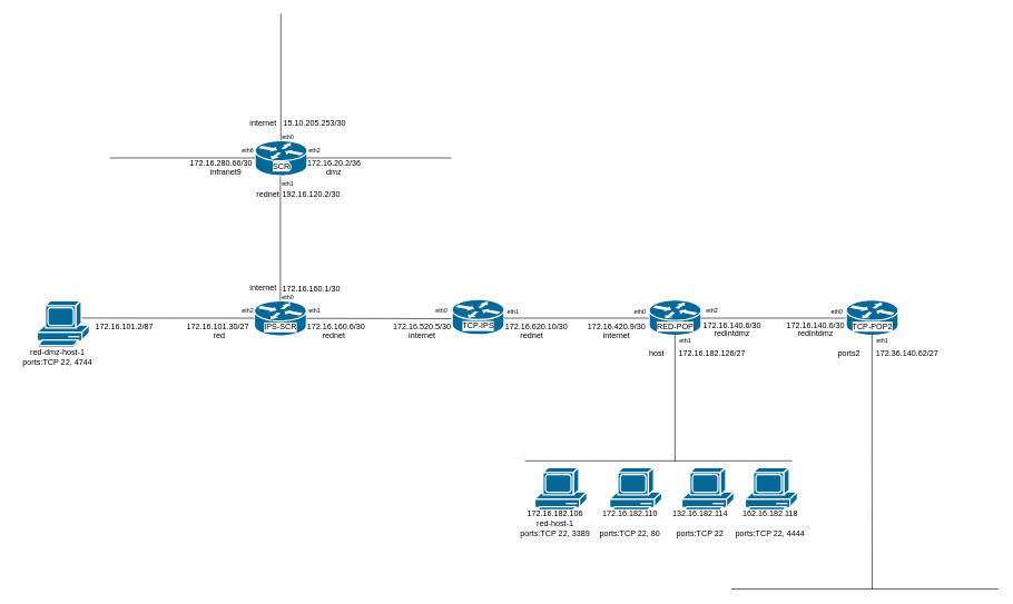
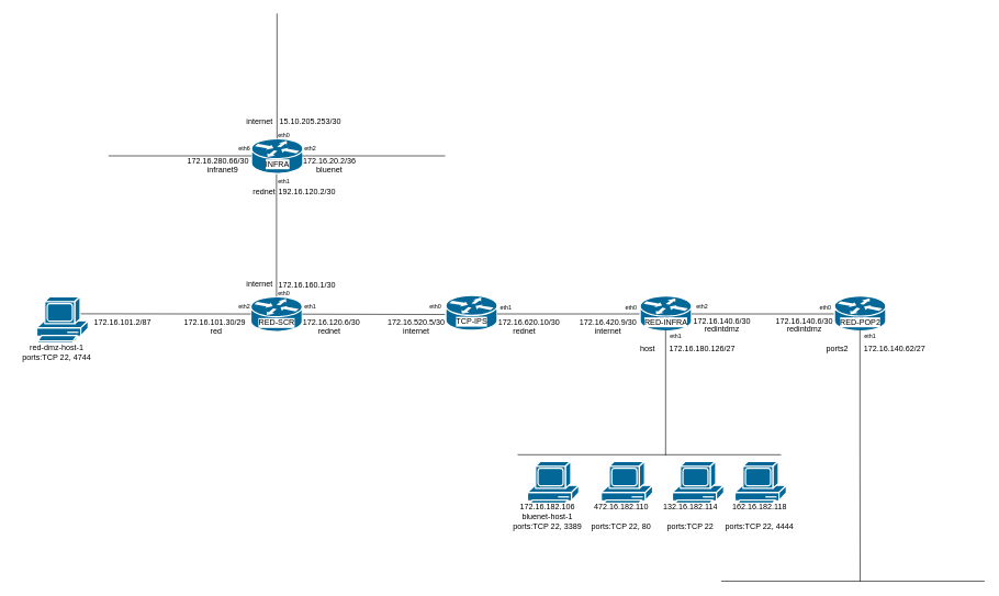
  <mxCell id="0" />
  <mxCell id="1" parent="0" />
  <mxCell id="2" value="" style="shape=mxgraph.cisco.routers.iad_router;sketch=0;html=1;pointerEvents=1;dashed=0;fillColor=#036897;strokeColor=#ffffff;strokeWidth=2;verticalLabelPosition=bottom;verticalAlign=top;align=center;outlineConnect=0;" vertex="1" parent="1"><mxGeometry x="380" y="450" width="78" height="53" as="geometry" /></mxCell>
  <mxCell id="3" value="" style="endArrow=none;html=1;rounded=0;entryX=0.5;entryY=0;entryDx=0;entryDy=0;entryPerimeter=0;" edge="1" parent="1" target="2"><mxGeometry width="50" height="50" relative="1" as="geometry"><mxPoint x="419" y="260" as="sourcePoint" /><mxPoint x="385" y="440" as="targetPoint" /><Array as="points"><mxPoint x="419" y="400" /><mxPoint x="419" y="420" /></Array></mxGeometry></mxCell>
  <mxCell id="4" value="" style="endArrow=none;html=1;rounded=0;exitX=1;exitY=0.5;exitDx=0;exitDy=0;exitPerimeter=0;" edge="1" parent="1" source="2"><mxGeometry width="50" height="50" relative="1" as="geometry"><mxPoint x="429" y="390" as="sourcePoint" /><mxPoint x="675" y="477" as="targetPoint" /></mxGeometry></mxCell>
  <mxCell id="5" value="&lt;font style=&quot;font-size: 9px;&quot;&gt;eth0&lt;/font&gt;" style="text;html=1;align=center;verticalAlign=middle;resizable=0;points=[];autosize=1;strokeColor=none;fillColor=none;" vertex="1" parent="1"><mxGeometry x="410" y="430" width="40" height="30" as="geometry" /></mxCell>
  <mxCell id="6" value="&lt;font style=&quot;font-size: 9px;&quot;&gt;eth1&lt;/font&gt;" style="text;html=1;align=center;verticalAlign=middle;resizable=0;points=[];autosize=1;strokeColor=none;fillColor=none;" vertex="1" parent="1"><mxGeometry x="450" y="450" width="40" height="30" as="geometry" /></mxCell>
  <mxCell id="7" value="" style="endArrow=none;html=1;rounded=0;" edge="1" parent="1"><mxGeometry width="50" height="50" relative="1" as="geometry"><mxPoint x="115" y="476" as="sourcePoint" /><mxPoint x="380" y="476.26" as="targetPoint" /></mxGeometry></mxCell>
  <mxCell id="8" value="&lt;font style=&quot;font-size: 9px;&quot;&gt;eth2&lt;/font&gt;" style="text;html=1;align=center;verticalAlign=middle;resizable=0;points=[];autosize=1;strokeColor=none;fillColor=none;" vertex="1" parent="1"><mxGeometry x="350" y="450" width="40" height="30" as="geometry" /></mxCell>
- <mxCell id="9" value="IPS-SCR" style="text;html=1;align=center;verticalAlign=middle;resizable=0;points=[];autosize=1;strokeColor=none;fillColor=none;labelBackgroundColor=default;" vertex="1" parent="1"><mxGeometry x="379" y="475" width="80" height="30" as="geometry" /></mxCell>
+ <mxCell id="9" value="RED-SCR" style="text;html=1;align=center;verticalAlign=middle;resizable=0;points=[];autosize=1;strokeColor=none;fillColor=none;labelBackgroundColor=default;" vertex="1" parent="1"><mxGeometry x="379" y="475" width="80" height="30" as="geometry" /></mxCell>
  <mxCell id="10" value="172.16.160.1/30" style="text;html=1;align=center;verticalAlign=middle;resizable=0;points=[];autosize=1;strokeColor=none;fillColor=none;" vertex="1" parent="1"><mxGeometry x="410" y="417" width="110" height="30" as="geometry" /></mxCell>
- <mxCell id="11" value="172.16.160.6/30" style="text;html=1;align=center;verticalAlign=middle;resizable=0;points=[];autosize=1;strokeColor=none;fillColor=none;" vertex="1" parent="1"><mxGeometry x="447" y="475" width="110" height="30" as="geometry" /></mxCell>
- <mxCell id="12" value="172.16.101.30/27" style="text;html=1;align=center;verticalAlign=middle;resizable=0;points=[];autosize=1;strokeColor=none;fillColor=none;" vertex="1" parent="1"><mxGeometry x="265" y="475" width="120" height="30" as="geometry" /></mxCell>
+ <mxCell id="11" value="172.16.120.6/30" style="text;html=1;align=center;verticalAlign=middle;resizable=0;points=[];autosize=1;strokeColor=none;fillColor=none;" vertex="1" parent="1"><mxGeometry x="447" y="475" width="110" height="30" as="geometry" /></mxCell>
+ <mxCell id="12" value="172.16.101.30/29" style="text;html=1;align=center;verticalAlign=middle;resizable=0;points=[];autosize=1;strokeColor=none;fillColor=none;" vertex="1" parent="1"><mxGeometry x="265" y="475" width="120" height="30" as="geometry" /></mxCell>
  <mxCell id="13" value="" style="shape=mxgraph.cisco.routers.iad_router;sketch=0;html=1;pointerEvents=1;dashed=0;fillColor=#036897;strokeColor=#ffffff;strokeWidth=2;verticalLabelPosition=bottom;verticalAlign=top;align=center;outlineConnect=0;" vertex="1" parent="1"><mxGeometry x="381" y="210" width="78" height="53" as="geometry" /></mxCell>
  <mxCell id="14" value="192.16.120.2/30" style="text;html=1;align=center;verticalAlign=middle;resizable=0;points=[];autosize=1;strokeColor=none;fillColor=none;" vertex="1" parent="1"><mxGeometry x="410" y="276" width="110" height="30" as="geometry" /></mxCell>
  <mxCell id="15" value="&lt;font style=&quot;font-size: 9px;&quot;&gt;eth1&lt;/font&gt;" style="text;html=1;align=center;verticalAlign=middle;resizable=0;points=[];autosize=1;strokeColor=none;fillColor=none;" vertex="1" parent="1"><mxGeometry x="410" y="260" width="40" height="30" as="geometry" /></mxCell>
  <mxCell id="16" value="" style="endArrow=none;html=1;rounded=0;entryX=0.5;entryY=0;entryDx=0;entryDy=0;entryPerimeter=0;" edge="1" parent="1"><mxGeometry width="50" height="50" relative="1" as="geometry"><mxPoint x="419.71" y="20" as="sourcePoint" /><mxPoint x="419.71" y="210" as="targetPoint" /><Array as="points"><mxPoint x="419.71" y="160" /><mxPoint x="419.71" y="180" /></Array></mxGeometry></mxCell>
  <mxCell id="17" value="&lt;font style=&quot;font-size: 9px;&quot;&gt;eth0&lt;/font&gt;" style="text;html=1;align=center;verticalAlign=middle;resizable=0;points=[];autosize=1;strokeColor=none;fillColor=none;" vertex="1" parent="1"><mxGeometry x="410" y="190" width="40" height="30" as="geometry" /></mxCell>
  <mxCell id="18" value="red" style="text;html=1;align=center;verticalAlign=middle;resizable=0;points=[];autosize=1;strokeColor=none;fillColor=none;" vertex="1" parent="1"><mxGeometry x="302" y="487" width="50" height="30" as="geometry" /></mxCell>
  <mxCell id="19" value="rednet" style="text;html=1;align=center;verticalAlign=middle;resizable=0;points=[];autosize=1;strokeColor=none;fillColor=none;" vertex="1" parent="1"><mxGeometry x="469" y="487" width="60" height="30" as="geometry" /></mxCell>
  <mxCell id="20" value="internet" style="text;html=1;align=center;verticalAlign=middle;resizable=0;points=[];autosize=1;strokeColor=none;fillColor=none;" vertex="1" parent="1"><mxGeometry x="363" y="416" width="60" height="30" as="geometry" /></mxCell>
  <mxCell id="21" value="rednet" style="text;html=1;align=center;verticalAlign=middle;resizable=0;points=[];autosize=1;strokeColor=none;fillColor=none;" vertex="1" parent="1"><mxGeometry x="370" y="276" width="60" height="30" as="geometry" /></mxCell>
  <mxCell id="22" value="&lt;font style=&quot;font-size: 9px;&quot;&gt;eth2&lt;/font&gt;" style="text;html=1;align=center;verticalAlign=middle;resizable=0;points=[];autosize=1;strokeColor=none;fillColor=none;" vertex="1" parent="1"><mxGeometry x="450" y="210" width="40" height="30" as="geometry" /></mxCell>
  <mxCell id="23" value="&lt;font style=&quot;font-size: 9px;&quot;&gt;eth6&lt;/font&gt;" style="text;html=1;align=center;verticalAlign=middle;resizable=0;points=[];autosize=1;strokeColor=none;fillColor=none;" vertex="1" parent="1"><mxGeometry x="350" y="210" width="40" height="30" as="geometry" /></mxCell>
  <mxCell id="24" value="" style="endArrow=none;html=1;rounded=0;exitX=1;exitY=0.5;exitDx=0;exitDy=0;exitPerimeter=0;" edge="1" parent="1"><mxGeometry width="50" height="50" relative="1" as="geometry"><mxPoint x="458" y="236.21" as="sourcePoint" /><mxPoint x="675" y="236.21" as="targetPoint" /></mxGeometry></mxCell>
  <mxCell id="25" value="" style="endArrow=none;html=1;rounded=0;exitX=1;exitY=0.5;exitDx=0;exitDy=0;exitPerimeter=0;" edge="1" parent="1"><mxGeometry width="50" height="50" relative="1" as="geometry"><mxPoint x="164" y="236.21" as="sourcePoint" /><mxPoint x="381" y="236.21" as="targetPoint" /></mxGeometry></mxCell>
  <mxCell id="26" value="172.16.20.2/36" style="text;html=1;align=center;verticalAlign=middle;resizable=0;points=[];autosize=1;strokeColor=none;fillColor=none;" vertex="1" parent="1"><mxGeometry x="449" y="230" width="100" height="30" as="geometry" /></mxCell>
  <mxCell id="27" value="15.10.205.253/30" style="text;html=1;align=center;verticalAlign=middle;resizable=0;points=[];autosize=1;strokeColor=none;fillColor=none;" vertex="1" parent="1"><mxGeometry x="410" y="170" width="120" height="30" as="geometry" /></mxCell>
  <mxCell id="28" value="172.16.280.66/30" style="text;html=1;align=center;verticalAlign=middle;resizable=0;points=[];autosize=1;strokeColor=none;fillColor=none;" vertex="1" parent="1"><mxGeometry x="270" y="230" width="120" height="30" as="geometry" /></mxCell>
- <mxCell id="29" value="SCR" style="text;html=1;align=center;verticalAlign=middle;resizable=0;points=[];autosize=1;strokeColor=none;fillColor=none;labelBackgroundColor=default;" vertex="1" parent="1"><mxGeometry x="390" y="234" width="60" height="30" as="geometry" /></mxCell>
+ <mxCell id="29" value="INFRA" style="text;html=1;align=center;verticalAlign=middle;resizable=0;points=[];autosize=1;strokeColor=none;fillColor=none;labelBackgroundColor=default;" vertex="1" parent="1"><mxGeometry x="390" y="234" width="60" height="30" as="geometry" /></mxCell>
  <mxCell id="30" value="internet" style="text;html=1;align=center;verticalAlign=middle;resizable=0;points=[];autosize=1;strokeColor=none;fillColor=none;" vertex="1" parent="1"><mxGeometry x="363" y="170" width="60" height="30" as="geometry" /></mxCell>
- <mxCell id="31" value="dmz" style="text;html=1;align=center;verticalAlign=middle;resizable=0;points=[];autosize=1;strokeColor=none;fillColor=none;" vertex="1" parent="1"><mxGeometry x="469" y="242" width="60" height="30" as="geometry" /></mxCell>
+ <mxCell id="31" value="bluenet" style="text;html=1;align=center;verticalAlign=middle;resizable=0;points=[];autosize=1;strokeColor=none;fillColor=none;" vertex="1" parent="1"><mxGeometry x="469" y="242" width="60" height="30" as="geometry" /></mxCell>
  <mxCell id="32" value="infranet9" style="text;html=1;align=center;verticalAlign=middle;resizable=0;points=[];autosize=1;strokeColor=none;fillColor=none;" vertex="1" parent="1"><mxGeometry x="302" y="242" width="70" height="30" as="geometry" /></mxCell>
  <mxCell id="33" value="" style="shape=mxgraph.cisco.computers_and_peripherals.pc;sketch=0;html=1;pointerEvents=1;dashed=0;fillColor=#036897;strokeColor=#ffffff;strokeWidth=2;verticalLabelPosition=bottom;verticalAlign=top;align=center;outlineConnect=0;" vertex="1" parent="1"><mxGeometry x="55" y="450" width="78" height="70" as="geometry" /></mxCell>
  <mxCell id="34" value="172.16.101.2/87" style="text;html=1;align=center;verticalAlign=middle;resizable=0;points=[];autosize=1;strokeColor=none;fillColor=none;" vertex="1" parent="1"><mxGeometry x="130" y="475" width="110" height="30" as="geometry" /></mxCell>
  <mxCell id="35" value="&lt;div&gt;red-dmz-host-1&lt;/div&gt;&lt;div&gt;ports:TCP 22, 4744&lt;br&gt;&lt;/div&gt;" style="text;html=1;align=center;verticalAlign=middle;resizable=0;points=[];autosize=1;strokeColor=none;fillColor=none;labelBackgroundColor=default;" vertex="1" parent="1"><mxGeometry x="20" y="515" width="130" height="40" as="geometry" /></mxCell>
  <mxCell id="36" value="" style="shape=mxgraph.cisco.routers.iad_router;sketch=0;html=1;pointerEvents=1;dashed=0;fillColor=#036897;strokeColor=#ffffff;strokeWidth=2;verticalLabelPosition=bottom;verticalAlign=top;align=center;outlineConnect=0;" vertex="1" parent="1"><mxGeometry x="676" y="448" width="78" height="53" as="geometry" /></mxCell>
  <mxCell id="37" value="TCP-IPS" style="text;html=1;align=center;verticalAlign=middle;resizable=0;points=[];autosize=1;strokeColor=none;fillColor=none;labelBackgroundColor=default;" vertex="1" parent="1"><mxGeometry x="680" y="473" width="70" height="30" as="geometry" /></mxCell>
  <mxCell id="38" value="&lt;font style=&quot;font-size: 9px;&quot;&gt;eth0&lt;/font&gt;" style="text;html=1;align=center;verticalAlign=middle;resizable=0;points=[];autosize=1;strokeColor=none;fillColor=none;" vertex="1" parent="1"><mxGeometry x="640" y="450" width="40" height="30" as="geometry" /></mxCell>
  <mxCell id="39" value="172.16.520.5/30" style="text;html=1;align=center;verticalAlign=middle;resizable=0;points=[];autosize=1;strokeColor=none;fillColor=none;" vertex="1" parent="1"><mxGeometry x="576" y="475" width="110" height="30" as="geometry" /></mxCell>
  <mxCell id="40" value="" style="endArrow=none;html=1;rounded=0;exitX=1;exitY=0.5;exitDx=0;exitDy=0;exitPerimeter=0;" edge="1" parent="1"><mxGeometry width="50" height="50" relative="1" as="geometry"><mxPoint x="754" y="476.21" as="sourcePoint" /><mxPoint x="971" y="476.21" as="targetPoint" /></mxGeometry></mxCell>
  <mxCell id="41" value="internet" style="text;html=1;align=center;verticalAlign=middle;resizable=0;points=[];autosize=1;strokeColor=none;fillColor=none;" vertex="1" parent="1"><mxGeometry x="601" y="487" width="60" height="30" as="geometry" /></mxCell>
  <mxCell id="42" value="&lt;font style=&quot;font-size: 9px;&quot;&gt;eth1&lt;/font&gt;" style="text;html=1;align=center;verticalAlign=middle;resizable=0;points=[];autosize=1;strokeColor=none;fillColor=none;" vertex="1" parent="1"><mxGeometry x="747" y="451" width="40" height="30" as="geometry" /></mxCell>
  <mxCell id="43" value="172.16.620.10/30" style="text;html=1;align=center;verticalAlign=middle;resizable=0;points=[];autosize=1;strokeColor=none;fillColor=none;" vertex="1" parent="1"><mxGeometry x="742" y="475" width="120" height="30" as="geometry" /></mxCell>
  <mxCell id="44" value="rednet" style="text;html=1;align=center;verticalAlign=middle;resizable=0;points=[];autosize=1;strokeColor=none;fillColor=none;" vertex="1" parent="1"><mxGeometry x="765" y="487" width="60" height="30" as="geometry" /></mxCell>
  <mxCell id="45" value="" style="shape=mxgraph.cisco.routers.iad_router;sketch=0;html=1;pointerEvents=1;dashed=0;fillColor=#036897;strokeColor=#ffffff;strokeWidth=2;verticalLabelPosition=bottom;verticalAlign=top;align=center;outlineConnect=0;" vertex="1" parent="1"><mxGeometry x="971" y="449" width="78" height="53" as="geometry" /></mxCell>
- <mxCell id="46" value="RED-POP" style="text;html=1;align=center;verticalAlign=middle;resizable=0;points=[];autosize=1;strokeColor=none;fillColor=none;labelBackgroundColor=default;" vertex="1" parent="1"><mxGeometry x="970" y="474" width="80" height="30" as="geometry" /></mxCell>
+ <mxCell id="46" value="RED-INFRA" style="text;html=1;align=center;verticalAlign=middle;resizable=0;points=[];autosize=1;strokeColor=none;fillColor=none;labelBackgroundColor=default;" vertex="1" parent="1"><mxGeometry x="970" y="474" width="80" height="30" as="geometry" /></mxCell>
  <mxCell id="47" value="172.16.420.9/30" style="text;html=1;align=center;verticalAlign=middle;resizable=0;points=[];autosize=1;strokeColor=none;fillColor=none;" vertex="1" parent="1"><mxGeometry x="867" y="475" width="110" height="30" as="geometry" /></mxCell>
  <mxCell id="48" value="&lt;font style=&quot;font-size: 9px;&quot;&gt;eth0&lt;/font&gt;" style="text;html=1;align=center;verticalAlign=middle;resizable=0;points=[];autosize=1;strokeColor=none;fillColor=none;" vertex="1" parent="1"><mxGeometry x="937" y="451" width="40" height="30" as="geometry" /></mxCell>
  <mxCell id="49" value="internet" style="text;html=1;align=center;verticalAlign=middle;resizable=0;points=[];autosize=1;strokeColor=none;fillColor=none;" vertex="1" parent="1"><mxGeometry x="892" y="487" width="60" height="30" as="geometry" /></mxCell>
  <mxCell id="50" value="" style="endArrow=none;html=1;rounded=0;exitX=1;exitY=0.5;exitDx=0;exitDy=0;exitPerimeter=0;" edge="1" parent="1"><mxGeometry width="50" height="50" relative="1" as="geometry"><mxPoint x="1049" y="476.21" as="sourcePoint" /><mxPoint x="1266" y="476.21" as="targetPoint" /></mxGeometry></mxCell>
  <mxCell id="51" value="" style="endArrow=none;html=1;rounded=0;entryX=0.5;entryY=0;entryDx=0;entryDy=0;entryPerimeter=0;" edge="1" parent="1"><mxGeometry width="50" height="50" relative="1" as="geometry"><mxPoint x="1009.71" y="501" as="sourcePoint" /><mxPoint x="1009.71" y="691" as="targetPoint" /><Array as="points"><mxPoint x="1009.71" y="641" /><mxPoint x="1009.71" y="661" /></Array></mxGeometry></mxCell>
- <mxCell id="52" value="172.16.182.126/27" style="text;html=1;align=center;verticalAlign=middle;resizable=0;points=[];autosize=1;strokeColor=none;fillColor=none;" vertex="1" parent="1"><mxGeometry x="1005" y="515" width="120" height="30" as="geometry" /></mxCell>
+ <mxCell id="52" value="172.16.180.126/27" style="text;html=1;align=center;verticalAlign=middle;resizable=0;points=[];autosize=1;strokeColor=none;fillColor=none;" vertex="1" parent="1"><mxGeometry x="1005" y="515" width="120" height="30" as="geometry" /></mxCell>
  <mxCell id="53" value="host" style="text;html=1;align=center;verticalAlign=middle;resizable=0;points=[];autosize=1;strokeColor=none;fillColor=none;" vertex="1" parent="1"><mxGeometry x="947" y="515" width="70" height="30" as="geometry" /></mxCell>
  <mxCell id="54" value="&lt;font style=&quot;font-size: 9px;&quot;&gt;eth1&lt;/font&gt;" style="text;html=1;align=center;verticalAlign=middle;resizable=0;points=[];autosize=1;strokeColor=none;fillColor=none;" vertex="1" parent="1"><mxGeometry x="1005" y="495" width="40" height="30" as="geometry" /></mxCell>
  <mxCell id="55" value="&lt;font style=&quot;font-size: 9px;&quot;&gt;eth2&lt;/font&gt;" style="text;html=1;align=center;verticalAlign=middle;resizable=0;points=[];autosize=1;strokeColor=none;fillColor=none;" vertex="1" parent="1"><mxGeometry x="1045" y="450" width="40" height="30" as="geometry" /></mxCell>
  <mxCell id="56" value="172.16.140.6/30" style="text;html=1;align=center;verticalAlign=middle;resizable=0;points=[];autosize=1;strokeColor=none;fillColor=none;" vertex="1" parent="1"><mxGeometry x="1040" y="473" width="110" height="30" as="geometry" /></mxCell>
  <mxCell id="57" value="redintdmz" style="text;html=1;align=center;verticalAlign=middle;resizable=0;points=[];autosize=1;strokeColor=none;fillColor=none;" vertex="1" parent="1"><mxGeometry x="1055" y="485" width="80" height="30" as="geometry" /></mxCell>
  <mxCell id="58" value="" style="shape=mxgraph.cisco.routers.iad_router;sketch=0;html=1;pointerEvents=1;dashed=0;fillColor=#036897;strokeColor=#ffffff;strokeWidth=2;verticalLabelPosition=bottom;verticalAlign=top;align=center;outlineConnect=0;" vertex="1" parent="1"><mxGeometry x="1266" y="449" width="78" height="53" as="geometry" /></mxCell>
- <mxCell id="59" value="TCP-POP2" style="text;html=1;align=center;verticalAlign=middle;resizable=0;points=[];autosize=1;strokeColor=none;fillColor=none;labelBackgroundColor=default;" vertex="1" parent="1"><mxGeometry x="1265" y="474" width="80" height="30" as="geometry" /></mxCell>
+ <mxCell id="59" value="RED-POP2" style="text;html=1;align=center;verticalAlign=middle;resizable=0;points=[];autosize=1;strokeColor=none;fillColor=none;labelBackgroundColor=default;" vertex="1" parent="1"><mxGeometry x="1265" y="474" width="80" height="30" as="geometry" /></mxCell>
  <mxCell id="60" value="172.16.140.6/30" style="text;html=1;align=center;verticalAlign=middle;resizable=0;points=[];autosize=1;strokeColor=none;fillColor=none;" vertex="1" parent="1"><mxGeometry x="1165" y="473" width="110" height="30" as="geometry" /></mxCell>
  <mxCell id="61" value="redintdmz" style="text;html=1;align=center;verticalAlign=middle;resizable=0;points=[];autosize=1;strokeColor=none;fillColor=none;" vertex="1" parent="1"><mxGeometry x="1180" y="485" width="80" height="30" as="geometry" /></mxCell>
  <mxCell id="62" value="&lt;font style=&quot;font-size: 9px;&quot;&gt;eth0&lt;/font&gt;" style="text;html=1;align=center;verticalAlign=middle;resizable=0;points=[];autosize=1;strokeColor=none;fillColor=none;" vertex="1" parent="1"><mxGeometry x="1232" y="451" width="40" height="30" as="geometry" /></mxCell>
  <mxCell id="63" value="" style="endArrow=none;html=1;rounded=0;" edge="1" parent="1"><mxGeometry width="50" height="50" relative="1" as="geometry"><mxPoint x="1304.71" y="501" as="sourcePoint" /><mxPoint x="1305" y="882.4" as="targetPoint" /><Array as="points"><mxPoint x="1304.71" y="641" /><mxPoint x="1304.71" y="661" /></Array></mxGeometry></mxCell>
- <mxCell id="64" value="172.36.140.62/27" style="text;html=1;align=center;verticalAlign=middle;resizable=0;points=[];autosize=1;strokeColor=none;fillColor=none;" vertex="1" parent="1"><mxGeometry x="1297" y="515" width="120" height="30" as="geometry" /></mxCell>
+ <mxCell id="64" value="172.16.140.62/27" style="text;html=1;align=center;verticalAlign=middle;resizable=0;points=[];autosize=1;strokeColor=none;fillColor=none;" vertex="1" parent="1"><mxGeometry x="1297" y="515" width="120" height="30" as="geometry" /></mxCell>
  <mxCell id="65" value="ports2" style="text;html=1;align=center;verticalAlign=middle;resizable=0;points=[];autosize=1;strokeColor=none;fillColor=none;" vertex="1" parent="1"><mxGeometry x="1230" y="515" width="80" height="30" as="geometry" /></mxCell>
  <mxCell id="66" value="&lt;font style=&quot;font-size: 9px;&quot;&gt;eth1&lt;/font&gt;" style="text;html=1;align=center;verticalAlign=middle;resizable=0;points=[];autosize=1;strokeColor=none;fillColor=none;" vertex="1" parent="1"><mxGeometry x="1300" y="495" width="40" height="30" as="geometry" /></mxCell>
  <mxCell id="67" value="" style="endArrow=none;html=1;rounded=0;" edge="1" parent="1"><mxGeometry width="50" height="50" relative="1" as="geometry"><mxPoint x="785" y="690" as="sourcePoint" /><mxPoint x="1185" y="690" as="targetPoint" /></mxGeometry></mxCell>
  <mxCell id="68" value="" style="shape=mxgraph.cisco.computers_and_peripherals.pc;sketch=0;html=1;pointerEvents=1;dashed=0;fillColor=#036897;strokeColor=#ffffff;strokeWidth=2;verticalLabelPosition=bottom;verticalAlign=top;align=center;outlineConnect=0;" vertex="1" parent="1"><mxGeometry x="800" y="700" width="78" height="70" as="geometry" /></mxCell>
- <mxCell id="69" value="&lt;div&gt;172.16.182.106&lt;br&gt;&lt;/div&gt;&lt;div&gt;red-host-1&lt;br&gt;&lt;/div&gt;&lt;div&gt;ports:TCP 22, 3389&lt;br&gt;&lt;/div&gt;" style="text;html=1;align=center;verticalAlign=middle;resizable=0;points=[];autosize=1;strokeColor=none;fillColor=none;labelBackgroundColor=default;" vertex="1" parent="1"><mxGeometry x="765" y="754" width="130" height="60" as="geometry" /></mxCell>
+ <mxCell id="69" value="&lt;div&gt;172.16.182.106&lt;br&gt;&lt;/div&gt;&lt;div&gt;bluenet-host-1&lt;br&gt;&lt;/div&gt;&lt;div&gt;ports:TCP 22, 3389&lt;br&gt;&lt;/div&gt;" style="text;html=1;align=center;verticalAlign=middle;resizable=0;points=[];autosize=1;strokeColor=none;fillColor=none;labelBackgroundColor=default;" vertex="1" parent="1"><mxGeometry x="765" y="754" width="130" height="60" as="geometry" /></mxCell>
  <mxCell id="70" value="" style="shape=mxgraph.cisco.computers_and_peripherals.pc;sketch=0;html=1;pointerEvents=1;dashed=0;fillColor=#036897;strokeColor=#ffffff;strokeWidth=2;verticalLabelPosition=bottom;verticalAlign=top;align=center;outlineConnect=0;" vertex="1" parent="1"><mxGeometry x="912" y="700" width="78" height="70" as="geometry" /></mxCell>
- <mxCell id="71" value="&lt;div&gt;172.16.182.110&lt;br&gt;&lt;/div&gt;&lt;div&gt;&lt;br&gt;&lt;/div&gt;&lt;div&gt;ports:TCP 22, 80&lt;br&gt;&lt;/div&gt;" style="text;html=1;align=center;verticalAlign=middle;resizable=0;points=[];autosize=1;strokeColor=none;fillColor=none;labelBackgroundColor=default;" vertex="1" parent="1"><mxGeometry x="887" y="754" width="110" height="60" as="geometry" /></mxCell>
+ <mxCell id="71" value="&lt;div&gt;472.16.182.110&lt;br&gt;&lt;/div&gt;&lt;div&gt;&lt;br&gt;&lt;/div&gt;&lt;div&gt;ports:TCP 22, 80&lt;br&gt;&lt;/div&gt;" style="text;html=1;align=center;verticalAlign=middle;resizable=0;points=[];autosize=1;strokeColor=none;fillColor=none;labelBackgroundColor=default;" vertex="1" parent="1"><mxGeometry x="887" y="754" width="110" height="60" as="geometry" /></mxCell>
  <mxCell id="72" value="" style="shape=mxgraph.cisco.computers_and_peripherals.pc;sketch=0;html=1;pointerEvents=1;dashed=0;fillColor=#036897;strokeColor=#ffffff;strokeWidth=2;verticalLabelPosition=bottom;verticalAlign=top;align=center;outlineConnect=0;" vertex="1" parent="1"><mxGeometry x="1020" y="700" width="78" height="70" as="geometry" /></mxCell>
  <mxCell id="73" value="" style="shape=mxgraph.cisco.computers_and_peripherals.pc;sketch=0;html=1;pointerEvents=1;dashed=0;fillColor=#036897;strokeColor=#ffffff;strokeWidth=2;verticalLabelPosition=bottom;verticalAlign=top;align=center;outlineConnect=0;" vertex="1" parent="1"><mxGeometry x="1115" y="700" width="78" height="70" as="geometry" /></mxCell>
  <mxCell id="74" value="&lt;div&gt;162.16.182.118&lt;br&gt;&lt;/div&gt;&lt;div&gt;&lt;br&gt;&lt;/div&gt;&lt;div&gt;ports:TCP 22, 4444&lt;br&gt;&lt;/div&gt;" style="text;html=1;align=center;verticalAlign=middle;resizable=0;points=[];autosize=1;strokeColor=none;fillColor=none;labelBackgroundColor=default;" vertex="1" parent="1"><mxGeometry x="1087" y="754" width="130" height="60" as="geometry" /></mxCell>
  <mxCell id="75" value="&lt;div&gt;132.16.182.114&lt;br&gt;&lt;/div&gt;&lt;div&gt;&lt;br&gt;&lt;/div&gt;&lt;div&gt;ports:TCP 22&lt;br&gt;&lt;/div&gt;" style="text;html=1;align=center;verticalAlign=middle;resizable=0;points=[];autosize=1;strokeColor=none;fillColor=none;labelBackgroundColor=default;" vertex="1" parent="1"><mxGeometry x="992" y="754" width="110" height="60" as="geometry" /></mxCell>
  <mxCell id="76" value="" style="endArrow=none;html=1;rounded=0;" edge="1" parent="1"><mxGeometry width="50" height="50" relative="1" as="geometry"><mxPoint x="1094" y="882" as="sourcePoint" /><mxPoint x="1494" y="882" as="targetPoint" /></mxGeometry></mxCell>
